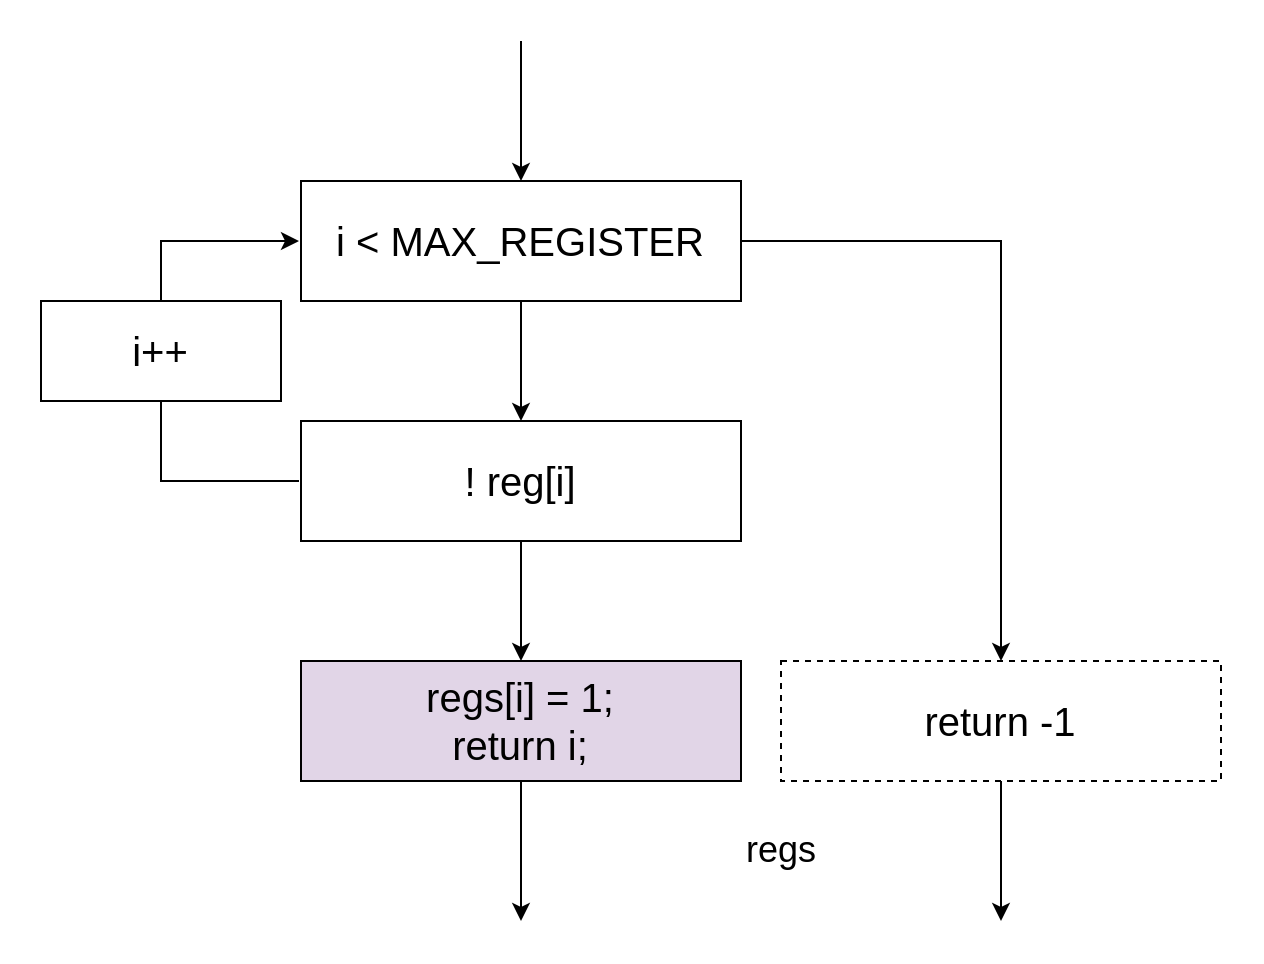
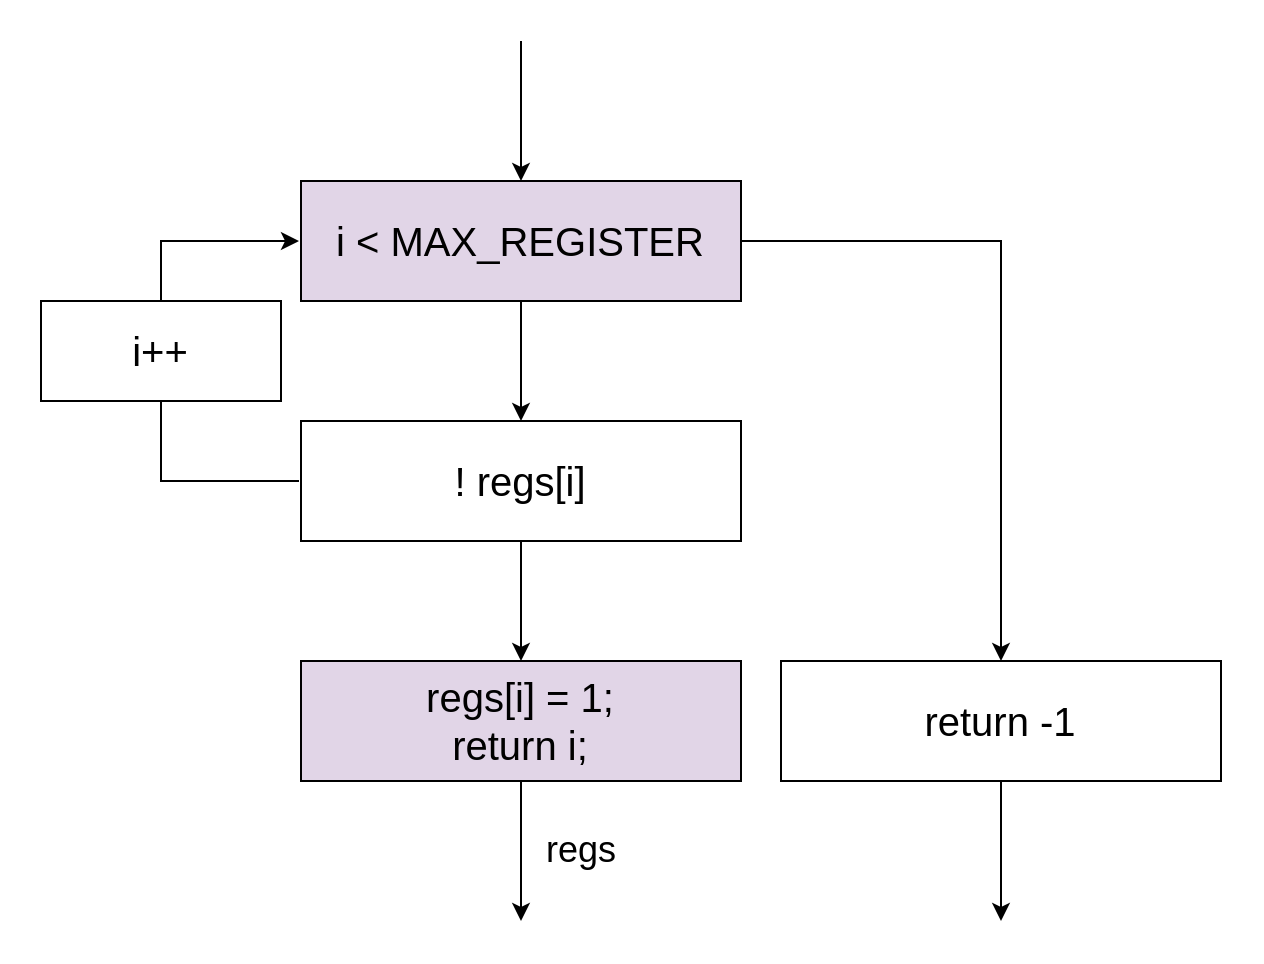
  <mxCell id="0" />
  <mxCell id="1" parent="0" />
  <mxCell id="2" style="edgeStyle=orthogonalEdgeStyle;rounded=0;orthogonalLoop=1;jettySize=auto;html=1;exitX=1;exitY=0.5;exitDx=0;exitDy=0;entryX=0.5;entryY=0;entryDx=0;entryDy=0;" parent="1" target="12" edge="1"><mxGeometry relative="1" as="geometry"><mxPoint x="470" y="300" as="targetPoint" /><mxPoint x="290" y="120" as="sourcePoint" /><Array as="points"><mxPoint x="500" y="120" /></Array></mxGeometry></mxCell>
  <mxCell id="3" style="edgeStyle=orthogonalEdgeStyle;rounded=0;orthogonalLoop=1;jettySize=auto;html=1;" parent="1" source="4" edge="1"><mxGeometry relative="1" as="geometry"><mxPoint x="260" y="210" as="targetPoint" /></mxGeometry></mxCell>
- <mxCell id="4" value="&lt;font style=&quot;font-size: 20px;&quot;&gt;i &amp;lt; MAX_REGISTER&lt;/font&gt;" style="rounded=0;whiteSpace=wrap;html=1;" parent="1" vertex="1"><mxGeometry x="150" y="90" width="220" height="60" as="geometry" /></mxCell>
+ <mxCell id="4" value="&lt;font style=&quot;font-size: 20px;&quot;&gt;i &amp;lt; MAX_REGISTER&lt;/font&gt;" style="rounded=0;whiteSpace=wrap;html=1;fillColor=#e1d5e7;" parent="1" vertex="1"><mxGeometry x="150" y="90" width="220" height="60" as="geometry" /></mxCell>
  <mxCell id="5" value="" style="endArrow=classic;html=1;rounded=0;entryX=0.5;entryY=0;entryDx=0;entryDy=0;" parent="1" target="4" edge="1"><mxGeometry width="50" height="50" relative="1" as="geometry"><mxPoint x="260" y="20" as="sourcePoint" /><mxPoint x="310" y="-30" as="targetPoint" /></mxGeometry></mxCell>
  <mxCell id="6" style="edgeStyle=orthogonalEdgeStyle;rounded=0;orthogonalLoop=1;jettySize=auto;html=1;" parent="1" source="8" edge="1"><mxGeometry relative="1" as="geometry"><mxPoint x="260" y="330" as="targetPoint" /></mxGeometry></mxCell>
  <mxCell id="7" style="edgeStyle=orthogonalEdgeStyle;rounded=0;orthogonalLoop=1;jettySize=auto;html=1;" parent="1" edge="1"><mxGeometry relative="1" as="geometry"><mxPoint x="149" y="120" as="targetPoint" /><mxPoint x="149" y="240" as="sourcePoint" /><Array as="points"><mxPoint x="80" y="240" /><mxPoint x="80" y="120" /></Array></mxGeometry></mxCell>
- <mxCell id="8" value="&lt;font style=&quot;font-size: 20px;&quot;&gt;! reg[i]&lt;/font&gt;" style="rounded=0;whiteSpace=wrap;html=1;" parent="1" vertex="1"><mxGeometry x="150" y="210" width="220" height="60" as="geometry" /></mxCell>
+ <mxCell id="8" value="&lt;font style=&quot;font-size: 20px;&quot;&gt;! regs[i]&lt;/font&gt;" style="rounded=0;whiteSpace=wrap;html=1;" parent="1" vertex="1"><mxGeometry x="150" y="210" width="220" height="60" as="geometry" /></mxCell>
  <mxCell id="9" style="edgeStyle=orthogonalEdgeStyle;rounded=0;orthogonalLoop=1;jettySize=auto;html=1;" parent="1" source="10" edge="1"><mxGeometry relative="1" as="geometry"><mxPoint x="260" y="460" as="targetPoint" /></mxGeometry></mxCell>
  <mxCell id="10" value="&lt;font style=&quot;font-size: 20px;&quot;&gt;regs[i] = 1;&lt;/font&gt;&lt;div&gt;&lt;font style=&quot;font-size: 20px;&quot;&gt;return i;&lt;/font&gt;&lt;/div&gt;" style="rounded=0;whiteSpace=wrap;html=1;fillColor=#e1d5e7;" parent="1" vertex="1"><mxGeometry x="150" y="330" width="220" height="60" as="geometry" /></mxCell>
  <mxCell id="11" style="edgeStyle=orthogonalEdgeStyle;rounded=0;orthogonalLoop=1;jettySize=auto;html=1;" parent="1" source="12" edge="1"><mxGeometry relative="1" as="geometry"><mxPoint x="500" y="460" as="targetPoint" /></mxGeometry></mxCell>
- <mxCell id="12" value="&lt;font style=&quot;font-size: 20px;&quot;&gt;return -1&lt;/font&gt;" style="rounded=0;whiteSpace=wrap;html=1;dashed=1;" parent="1" vertex="1"><mxGeometry x="390" y="330" width="220" height="60" as="geometry" /></mxCell>
- <mxCell id="13" value="&lt;font style=&quot;font-size: 18px;&quot;&gt;regs&lt;/font&gt;" style="text;html=1;align=center;verticalAlign=middle;resizable=0;points=[];autosize=1;strokeColor=none;fillColor=none;" parent="1" vertex="1"><mxGeometry x="360" y="410" width="60" height="30" as="geometry" /></mxCell>
+ <mxCell id="12" value="&lt;font style=&quot;font-size: 20px;&quot;&gt;return -1&lt;/font&gt;" style="rounded=0;whiteSpace=wrap;html=1;" parent="1" vertex="1"><mxGeometry x="390" y="330" width="220" height="60" as="geometry" /></mxCell>
+ <mxCell id="13" value="&lt;font style=&quot;font-size: 18px;&quot;&gt;regs&lt;/font&gt;" style="text;html=1;align=center;verticalAlign=middle;resizable=0;points=[];autosize=1;strokeColor=none;fillColor=none;" parent="1" vertex="1"><mxGeometry x="260" y="410" width="60" height="30" as="geometry" /></mxCell>
  <mxCell id="14" value="&lt;font style=&quot;font-size: 20px;&quot;&gt;i++&lt;/font&gt;" style="rounded=0;whiteSpace=wrap;html=1;" parent="1" vertex="1"><mxGeometry x="20" y="150" width="120" height="50" as="geometry" /></mxCell>
